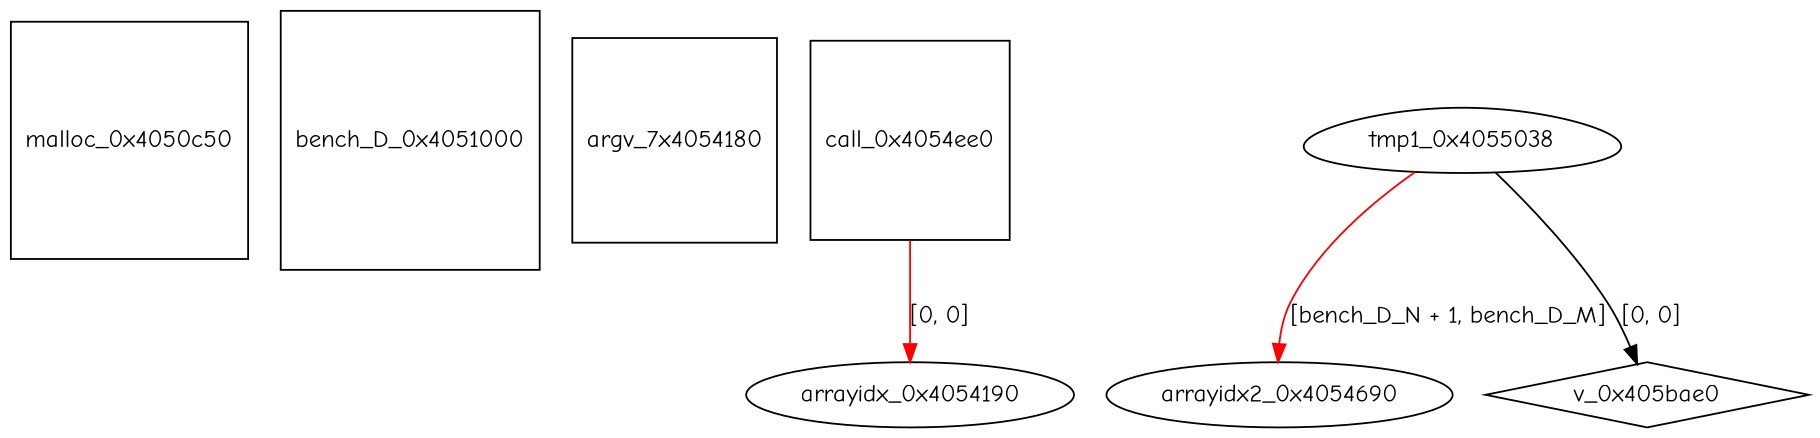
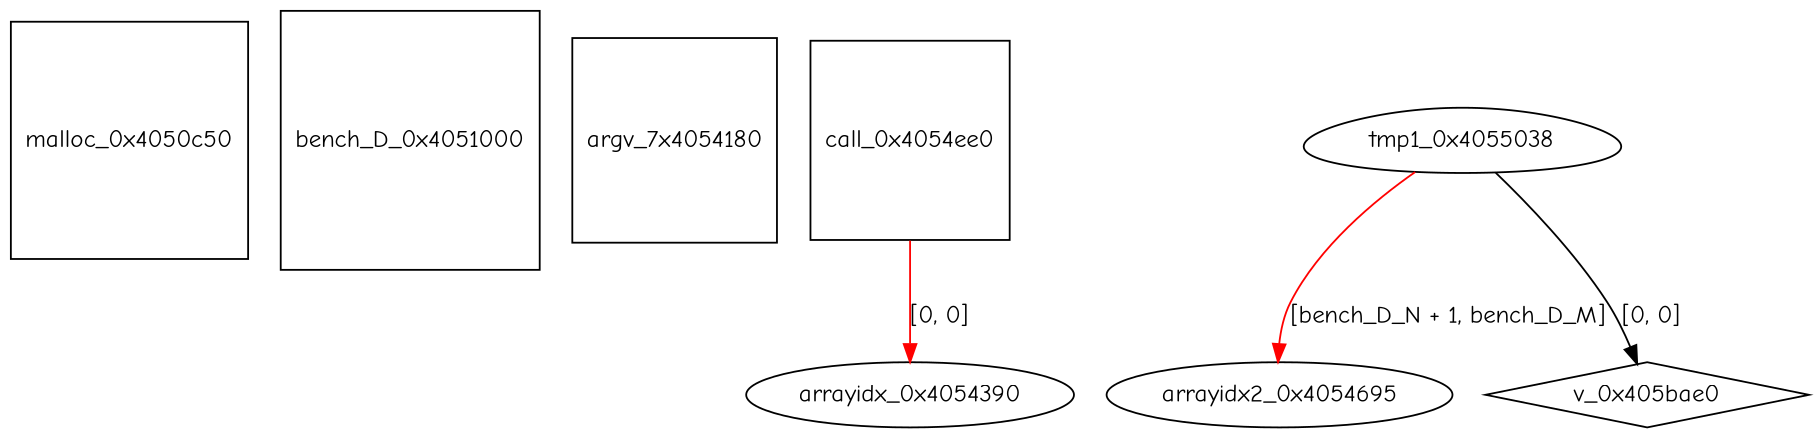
  digraph {
    fontname="Comic Neue"
    node [fontname="Comic Neue" shape=square]
    edge [color=red fontname="Comic Neue"]
    malloc_0x4050c50
    bench_D_0x4051000
    n3 [label=argv_7x4054180]
-   arrayidx_0x4054390 [shape=ellipse label=arrayidx_0x4054190]
+   arrayidx_0x4054390 [shape=ellipse]
    tmp1_0x4055038 [shape=egg]
-   arrayidx2_0x4054690 [shape=ellipse]
+   arrayidx2_0x4054690 [shape=ellipse label=arrayidx2_0x4054695]
    v_0x405bae0 [shape=diamond]
    call_0x4054ee0
    tmp1_0x4055038 -> arrayidx2_0x4054690 [label="[bench_D_N + 1, bench_D_M]"]
    tmp1_0x4055038 -> v_0x405bae0 [label="[0, 0]" color=""]
    call_0x4054ee0 -> arrayidx_0x4054390 [label="[0, 0]"]
  }
